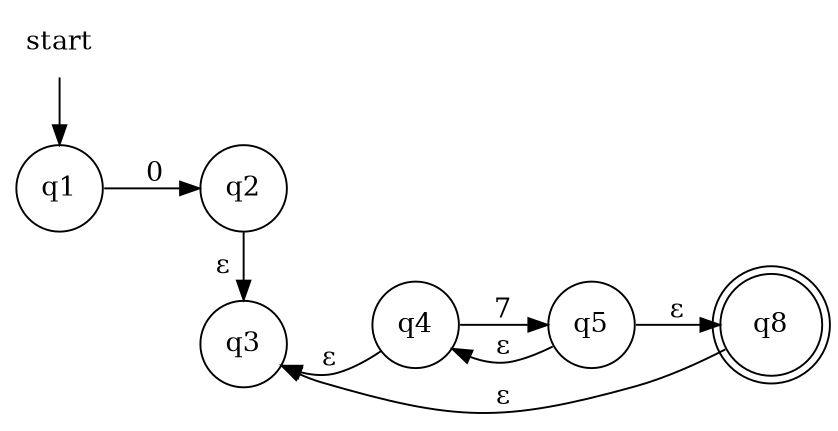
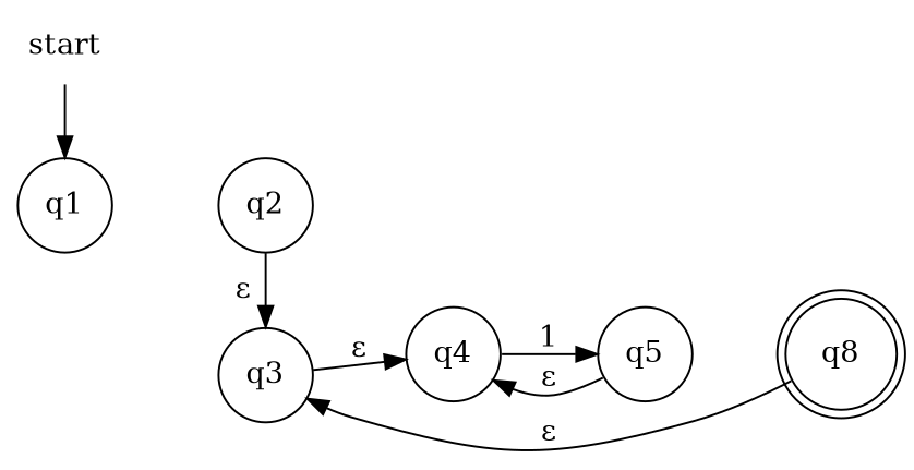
  digraph {
    rankdir=LR
    node [shape=circle]
    n1 [label=start shape=none]
    n2 [label=q1]
    n3 [label=q2]
    n4 [label=q3]
    n5 [label=q4]
    n6 [label=q5]
    n7 [label=q8 shape=doublecircle]
    subgraph sub_1 {
      rank=same
      n1
      n2
    }
    subgraph sub_2 {
      rank=same
      n3
      n4
    }
    n1 -> n2
-   n2 -> n3 [label=0]
    n3 -> n4 [label="&epsilon;"]
-   n5 -> n4 [label="&epsilon;"]
-   n5 -> n6 [label=7]
+   n4 -> n5 [label="&epsilon;"]
+   n5 -> n6 [label=1]
    n6 -> n5 [constraint=false label="&epsilon;"]
-   n6 -> n7 [label="&epsilon;"]
    n7 -> n4 [constraint=false label="&epsilon;"]
  }
